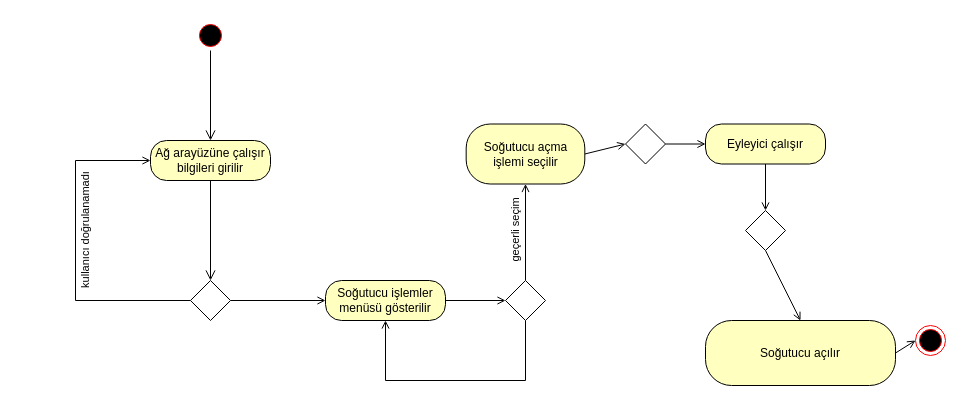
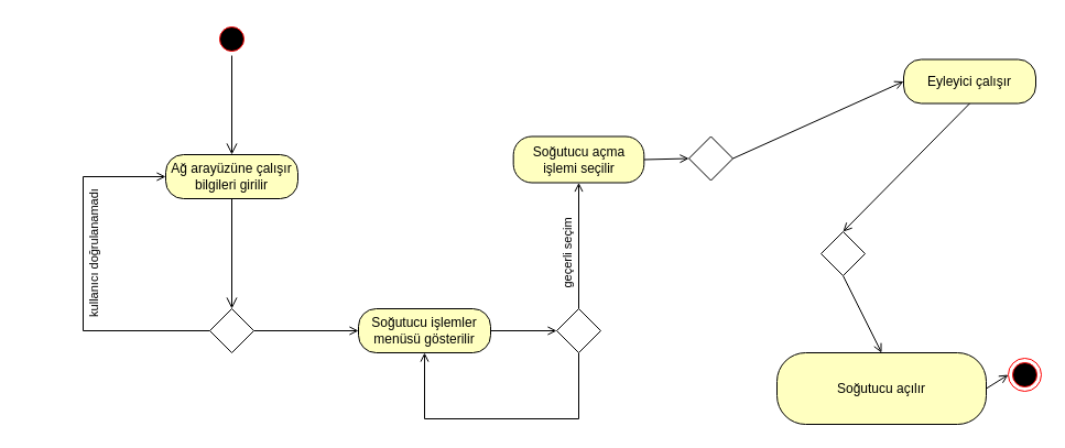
  <mxCell id="0" />
  <mxCell id="1" parent="0" />
  <mxCell id="2" value="" style="ellipse;html=1;shape=startState;fillColor=#000000;strokeColor=#ff0000;" vertex="1" parent="1"><mxGeometry x="195" y="20" width="30" height="30" as="geometry" /></mxCell>
  <mxCell id="3" value="" style="edgeStyle=orthogonalEdgeStyle;html=1;verticalAlign=bottom;endArrow=open;endSize=8;entryX=0.5;entryY=0;entryDx=0;entryDy=0;" edge="1" source="2" parent="1" target="4"><mxGeometry relative="1" as="geometry"><mxPoint x="210" y="110" as="targetPoint" /></mxGeometry></mxCell>
  <mxCell id="4" value="Ağ arayüzüne çalışır bilgileri girilir" style="rounded=1;whiteSpace=wrap;html=1;arcSize=40;fontColor=#000000;fillColor=#ffffc0;" vertex="1" parent="1"><mxGeometry x="150" y="140" width="120" height="40" as="geometry" /></mxCell>
  <mxCell id="5" value="" style="edgeStyle=orthogonalEdgeStyle;html=1;verticalAlign=bottom;endArrow=open;endSize=8;entryX=0.5;entryY=0;entryDx=0;entryDy=0;entryPerimeter=0;" edge="1" source="4" parent="1" target="8"><mxGeometry relative="1" as="geometry"><mxPoint x="210" y="270" as="targetPoint" /></mxGeometry></mxCell>
  <mxCell id="6" style="edgeStyle=none;rounded=0;sketch=0;orthogonalLoop=1;jettySize=auto;html=1;exitX=0;exitY=0.5;exitDx=0;exitDy=0;exitPerimeter=0;endArrow=open;endFill=0;entryX=0;entryY=0.5;entryDx=0;entryDy=0;" edge="1" parent="1" source="8" target="4"><mxGeometry relative="1" as="geometry"><mxPoint x="75" y="300" as="targetPoint" /><Array as="points"><mxPoint x="75" y="300" /><mxPoint x="75" y="160" /></Array></mxGeometry></mxCell>
  <mxCell id="7" style="edgeStyle=none;rounded=0;sketch=0;orthogonalLoop=1;jettySize=auto;html=1;exitX=1;exitY=0.5;exitDx=0;exitDy=0;exitPerimeter=0;entryX=0;entryY=0.5;entryDx=0;entryDy=0;fontSize=11;endArrow=open;endFill=0;strokeColor=#000000;" edge="1" parent="1" source="8" target="11"><mxGeometry relative="1" as="geometry" /></mxCell>
  <mxCell id="8" value="" style="strokeWidth=1;html=1;shape=mxgraph.flowchart.decision;whiteSpace=wrap;fillColor=#ffffff;gradientColor=none;" vertex="1" parent="1"><mxGeometry x="190" y="280" width="40" height="40" as="geometry" /></mxCell>
  <mxCell id="9" value="kullanıcı doğrulanamadı" style="text;html=1;align=center;verticalAlign=middle;resizable=0;points=[];autosize=1;strokeColor=none;rotation=-90;fontSize=11;" vertex="1" parent="1"><mxGeometry x="20" y="220" width="130" height="20" as="geometry" /></mxCell>
  <mxCell id="10" style="edgeStyle=none;rounded=0;sketch=0;orthogonalLoop=1;jettySize=auto;html=1;exitX=1;exitY=0.5;exitDx=0;exitDy=0;entryX=0;entryY=0.5;entryDx=0;entryDy=0;fontSize=11;endArrow=open;endFill=0;strokeColor=#000000;entryPerimeter=0;" edge="1" parent="1" source="11" target="14"><mxGeometry relative="1" as="geometry"><mxPoint x="495" y="300" as="targetPoint" /></mxGeometry></mxCell>
  <mxCell id="11" value="Soğutucu işlemler menüsü gösterilir" style="rounded=1;whiteSpace=wrap;html=1;arcSize=40;fontColor=#000000;fillColor=#ffffc0;" vertex="1" parent="1"><mxGeometry x="325" y="280" width="120" height="40" as="geometry" /></mxCell>
  <mxCell id="12" style="edgeStyle=none;rounded=0;sketch=0;orthogonalLoop=1;jettySize=auto;html=1;exitX=0.5;exitY=0;exitDx=0;exitDy=0;exitPerimeter=0;entryX=0.5;entryY=1;entryDx=0;entryDy=0;fontSize=11;endArrow=open;endFill=0;strokeColor=#000000;" edge="1" parent="1" source="14" target="16"><mxGeometry relative="1" as="geometry" /></mxCell>
  <mxCell id="13" style="edgeStyle=none;rounded=0;sketch=0;orthogonalLoop=1;jettySize=auto;html=1;exitX=0.5;exitY=1;exitDx=0;exitDy=0;exitPerimeter=0;fontSize=11;endArrow=open;endFill=0;strokeColor=#000000;entryX=0.5;entryY=1;entryDx=0;entryDy=0;" edge="1" parent="1" source="14" target="11"><mxGeometry relative="1" as="geometry"><mxPoint x="525" y="380" as="targetPoint" /><Array as="points"><mxPoint x="525" y="380" /><mxPoint x="385" y="380" /></Array></mxGeometry></mxCell>
  <mxCell id="14" value="" style="strokeWidth=1;html=1;shape=mxgraph.flowchart.decision;whiteSpace=wrap;fillColor=#ffffff;gradientColor=none;" vertex="1" parent="1"><mxGeometry x="505" y="280" width="40" height="40" as="geometry" /></mxCell>
  <mxCell id="15" style="edgeStyle=none;rounded=0;sketch=0;orthogonalLoop=1;jettySize=auto;html=1;exitX=1;exitY=0.5;exitDx=0;exitDy=0;entryX=0;entryY=0.5;entryDx=0;entryDy=0;entryPerimeter=0;fontSize=11;endArrow=open;endFill=0;strokeColor=#000000;" edge="1" parent="1" source="16" target="18"><mxGeometry relative="1" as="geometry" /></mxCell>
- <mxCell id="16" value="Soğutucu açma işlemi seçilir" style="rounded=1;whiteSpace=wrap;html=1;arcSize=40;fontColor=#000000;fillColor=#ffffc0;" vertex="1" parent="1"><mxGeometry x="465.68" y="123.5" width="118.63" height="60" as="geometry" /></mxCell>
+ <mxCell id="16" value="Soğutucu açma işlemi seçilir" style="rounded=1;whiteSpace=wrap;html=1;arcSize=40;fontColor=#000000;fillColor=#ffffc0;" vertex="1" parent="1"><mxGeometry x="465.68" y="123.5" width="118.63" height="42" as="geometry" /></mxCell>
  <mxCell id="17" style="edgeStyle=none;rounded=0;sketch=0;orthogonalLoop=1;jettySize=auto;html=1;exitX=1;exitY=0.5;exitDx=0;exitDy=0;exitPerimeter=0;entryX=0;entryY=0.5;entryDx=0;entryDy=0;fontSize=11;endArrow=open;endFill=0;strokeColor=#000000;" edge="1" parent="1" source="18" target="20"><mxGeometry relative="1" as="geometry" /></mxCell>
  <mxCell id="18" value="" style="strokeWidth=1;html=1;shape=mxgraph.flowchart.decision;whiteSpace=wrap;fillColor=#ffffff;gradientColor=none;" vertex="1" parent="1"><mxGeometry x="625" y="123.5" width="40" height="40" as="geometry" /></mxCell>
  <mxCell id="19" style="edgeStyle=none;rounded=0;sketch=0;orthogonalLoop=1;jettySize=auto;html=1;exitX=0.5;exitY=1;exitDx=0;exitDy=0;entryX=0.5;entryY=0;entryDx=0;entryDy=0;entryPerimeter=0;fontSize=11;endArrow=open;endFill=0;strokeColor=#000000;" edge="1" parent="1" source="20" target="24"><mxGeometry relative="1" as="geometry" /></mxCell>
- <mxCell id="20" value="Eyleyici çalışır" style="rounded=1;whiteSpace=wrap;html=1;arcSize=40;fontColor=#000000;fillColor=#ffffc0;" vertex="1" parent="1"><mxGeometry x="705" y="123.5" width="120" height="40" as="geometry" /></mxCell>
+ <mxCell id="20" value="Eyleyici çalışır" style="rounded=1;whiteSpace=wrap;html=1;arcSize=40;fontColor=#000000;fillColor=#ffffc0;" vertex="1" parent="1"><mxGeometry x="820" y="53.5" width="120" height="40" as="geometry" /></mxCell>
  <mxCell id="21" value="geçerli seçim" style="text;html=1;align=center;verticalAlign=middle;resizable=0;points=[];autosize=1;strokeColor=none;fontSize=11;rotation=-90;" vertex="1" parent="1"><mxGeometry x="475" y="220" width="80" height="20" as="geometry" /></mxCell>
  <mxCell id="22" value="" style="ellipse;html=1;shape=endState;fillColor=#000000;strokeColor=#ff0000;fontSize=11;" vertex="1" parent="1"><mxGeometry x="915" y="325" width="30" height="30" as="geometry" /></mxCell>
  <mxCell id="23" style="edgeStyle=none;rounded=0;sketch=0;orthogonalLoop=1;jettySize=auto;html=1;exitX=0.5;exitY=1;exitDx=0;exitDy=0;exitPerimeter=0;entryX=0.5;entryY=0;entryDx=0;entryDy=0;fontSize=11;endArrow=open;endFill=0;strokeColor=#000000;" edge="1" parent="1" source="24" target="26"><mxGeometry relative="1" as="geometry" /></mxCell>
  <mxCell id="24" value="" style="strokeWidth=1;html=1;shape=mxgraph.flowchart.decision;whiteSpace=wrap;fillColor=#ffffff;gradientColor=none;" vertex="1" parent="1"><mxGeometry x="745" y="210" width="40" height="40" as="geometry" /></mxCell>
  <mxCell id="25" style="edgeStyle=none;rounded=0;sketch=0;orthogonalLoop=1;jettySize=auto;html=1;exitX=1;exitY=0.5;exitDx=0;exitDy=0;entryX=0;entryY=0.5;entryDx=0;entryDy=0;fontSize=11;endArrow=open;endFill=0;strokeColor=#000000;" edge="1" parent="1" source="26" target="22"><mxGeometry relative="1" as="geometry" /></mxCell>
  <mxCell id="26" value="Soğutucu açılır" style="rounded=1;whiteSpace=wrap;html=1;arcSize=40;fontColor=#000000;fillColor=#ffffc0;" vertex="1" parent="1"><mxGeometry x="705" y="320" width="190" height="65" as="geometry" /></mxCell>
